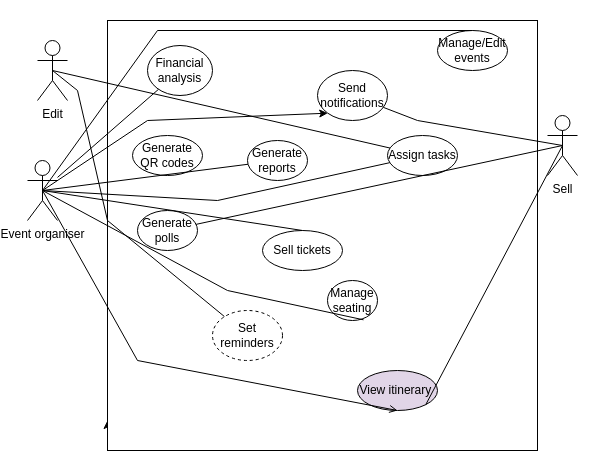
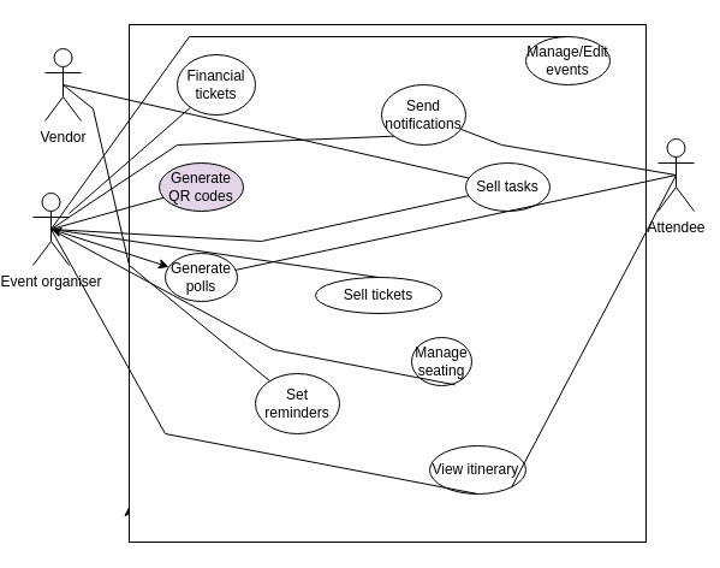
  <mxCell id="0" />
  <mxCell id="1" parent="0" />
- <mxCell id="2" value="Edit&lt;div&gt;&lt;br&gt;&lt;/div&gt;" style="shape=umlActor;verticalLabelPosition=bottom;verticalAlign=top;html=1;outlineConnect=0;" vertex="1" parent="1"><mxGeometry x="30" y="40" width="30" height="60" as="geometry" /></mxCell>
+ <mxCell id="2" value="Vendor&lt;div&gt;&lt;br&gt;&lt;/div&gt;" style="shape=umlActor;verticalLabelPosition=bottom;verticalAlign=top;html=1;outlineConnect=0;" vertex="1" parent="1"><mxGeometry x="30" y="40" width="30" height="60" as="geometry" /></mxCell>
  <mxCell id="3" value="Event organiser&lt;div&gt;&lt;br&gt;&lt;/div&gt;" style="shape=umlActor;verticalLabelPosition=bottom;verticalAlign=top;html=1;outlineConnect=0;" vertex="1" parent="1"><mxGeometry x="20" y="160" width="30" height="60" as="geometry" /></mxCell>
  <mxCell id="4" style="edgeStyle=orthogonalEdgeStyle;rounded=0;orthogonalLoop=1;jettySize=auto;html=1;exitX=0;exitY=1;exitDx=0;exitDy=0;" edge="1" parent="1" source="5"><mxGeometry relative="1" as="geometry"><mxPoint x="100" y="420" as="targetPoint" /></mxGeometry></mxCell>
  <mxCell id="5" value="" style="whiteSpace=wrap;html=1;aspect=fixed;" vertex="1" parent="1"><mxGeometry x="100" y="20" width="430" height="430" as="geometry" /></mxCell>
- <mxCell id="6" value="Sell&lt;div&gt;&lt;br&gt;&lt;/div&gt;" style="shape=umlActor;verticalLabelPosition=bottom;verticalAlign=top;html=1;outlineConnect=0;" vertex="1" parent="1"><mxGeometry x="540" y="115" width="30" height="60" as="geometry" /></mxCell>
- <mxCell id="7" value="Generate reports" style="ellipse;whiteSpace=wrap;html=1;" vertex="1" parent="1"><mxGeometry x="240" y="140" width="60" height="40" as="geometry" /></mxCell>
- <mxCell id="8" value="Financial analysis" style="ellipse;whiteSpace=wrap;html=1;" vertex="1" parent="1"><mxGeometry x="140" y="45" width="65" height="50" as="geometry" /></mxCell>
+ <mxCell id="6" value="Attendee&lt;div&gt;&lt;br&gt;&lt;/div&gt;" style="shape=umlActor;verticalLabelPosition=bottom;verticalAlign=top;html=1;outlineConnect=0;" vertex="1" parent="1"><mxGeometry x="540" y="115" width="30" height="60" as="geometry" /></mxCell>
+ <mxCell id="8" value="Financial tickets" style="ellipse;whiteSpace=wrap;html=1;" vertex="1" parent="1"><mxGeometry x="140" y="45" width="65" height="50" as="geometry" /></mxCell>
  <mxCell id="9" value="Send notifications" style="ellipse;whiteSpace=wrap;html=1;" vertex="1" parent="1"><mxGeometry x="310" y="70" width="70" height="50" as="geometry" /></mxCell>
  <mxCell id="10" value="Generate polls" style="ellipse;whiteSpace=wrap;html=1;" vertex="1" parent="1"><mxGeometry x="130" y="210" width="60" height="40" as="geometry" /></mxCell>
- <mxCell id="11" value="View itinerary&amp;nbsp;" style="ellipse;whiteSpace=wrap;html=1;fillColor=#e1d5e7;" vertex="1" parent="1"><mxGeometry x="350" y="370" width="80" height="40" as="geometry" /></mxCell>
- <mxCell id="12" value="Sell tickets" style="ellipse;whiteSpace=wrap;html=1;" vertex="1" parent="1"><mxGeometry x="255" y="230" width="80" height="40" as="geometry" /></mxCell>
- <mxCell id="13" value="Generate QR codes" style="ellipse;whiteSpace=wrap;html=1;" vertex="1" parent="1"><mxGeometry x="125" y="135" width="70" height="40" as="geometry" /></mxCell>
- <mxCell id="14" value="Manage seating" style="ellipse;whiteSpace=wrap;html=1;" vertex="1" parent="1"><mxGeometry x="320" y="280" width="50" height="40" as="geometry" /></mxCell>
+ <mxCell id="11" value="View itinerary&amp;nbsp;" style="ellipse;whiteSpace=wrap;html=1;" vertex="1" parent="1"><mxGeometry x="350" y="370" width="80" height="40" as="geometry" /></mxCell>
+ <mxCell id="12" value="Sell tickets" style="ellipse;whiteSpace=wrap;html=1;" vertex="1" parent="1"><mxGeometry x="255" y="230" width="105" height="30" as="geometry" /></mxCell>
+ <mxCell id="13" value="Generate QR codes" style="ellipse;whiteSpace=wrap;html=1;fillColor=#e1d5e7;" vertex="1" parent="1"><mxGeometry x="125" y="135" width="70" height="40" as="geometry" /></mxCell>
+ <mxCell id="14" value="Manage seating" style="ellipse;whiteSpace=wrap;html=1;" vertex="1" parent="1"><mxGeometry x="335" y="280" width="50" height="40" as="geometry" /></mxCell>
  <mxCell id="15" value="Manage/Edit events" style="ellipse;whiteSpace=wrap;html=1;" vertex="1" parent="1"><mxGeometry x="430" y="30" width="70" height="40" as="geometry" /></mxCell>
- <mxCell id="16" value="Assign tasks" style="ellipse;whiteSpace=wrap;html=1;" vertex="1" parent="1"><mxGeometry x="380" y="135" width="70" height="40" as="geometry" /></mxCell>
+ <mxCell id="16" value="Sell tasks" style="ellipse;whiteSpace=wrap;html=1;" vertex="1" parent="1"><mxGeometry x="380" y="135" width="70" height="40" as="geometry" /></mxCell>
  <mxCell id="17" value="" style="endArrow=none;html=1;rounded=0;entryX=0.5;entryY=0.5;entryDx=0;entryDy=0;entryPerimeter=0;" edge="1" parent="1" source="9" target="6"><mxGeometry width="50" height="50" relative="1" as="geometry"><mxPoint x="240" y="290" as="sourcePoint" /><mxPoint x="290" y="240" as="targetPoint" /><Array as="points"><mxPoint x="410" y="120" /></Array></mxGeometry></mxCell>
  <mxCell id="18" value="" style="endArrow=none;html=1;rounded=0;exitX=0.5;exitY=0.5;exitDx=0;exitDy=0;exitPerimeter=0;" edge="1" parent="1" source="6" target="10"><mxGeometry width="50" height="50" relative="1" as="geometry"><mxPoint x="240" y="290" as="sourcePoint" /><mxPoint x="290" y="240" as="targetPoint" /></mxGeometry></mxCell>
  <mxCell id="19" value="" style="endArrow=none;html=1;rounded=0;exitX=0.5;exitY=0.5;exitDx=0;exitDy=0;exitPerimeter=0;entryX=1;entryY=1;entryDx=0;entryDy=0;" edge="1" parent="1" source="6" target="11"><mxGeometry width="50" height="50" relative="1" as="geometry"><mxPoint x="240" y="290" as="sourcePoint" /><mxPoint x="290" y="240" as="targetPoint" /><Array as="points" /></mxGeometry></mxCell>
  <mxCell id="20" value="" style="endArrow=none;html=1;rounded=0;entryX=0.5;entryY=0.5;entryDx=0;entryDy=0;entryPerimeter=0;" edge="1" parent="1" source="16" target="2"><mxGeometry width="50" height="50" relative="1" as="geometry"><mxPoint x="240" y="290" as="sourcePoint" /><mxPoint x="290" y="240" as="targetPoint" /></mxGeometry></mxCell>
  <mxCell id="21" value="" style="endArrow=none;html=1;rounded=0;exitX=0.5;exitY=0.5;exitDx=0;exitDy=0;exitPerimeter=0;" edge="1" parent="1" source="2" target="22"><mxGeometry width="50" height="50" relative="1" as="geometry"><mxPoint x="240" y="290" as="sourcePoint" /><mxPoint x="290" y="240" as="targetPoint" /><Array as="points"><mxPoint x="70" y="90" /><mxPoint x="100" y="220" /></Array></mxGeometry></mxCell>
- <mxCell id="22" value="Set reminders" style="ellipse;whiteSpace=wrap;html=1;dashed=1;" vertex="1" parent="1"><mxGeometry x="205" y="310" width="70" height="50" as="geometry" /></mxCell>
- <mxCell id="23" value="" style="endArrow=classic;html=1;rounded=0;exitX=0.5;exitY=0.5;exitDx=0;exitDy=0;exitPerimeter=0;entryX=0;entryY=1;entryDx=0;entryDy=0;" edge="1" parent="1" source="3" target="9"><mxGeometry width="50" height="50" relative="1" as="geometry"><mxPoint x="240" y="290" as="sourcePoint" /><mxPoint x="290" y="240" as="targetPoint" /><Array as="points"><mxPoint x="140" y="120" /></Array></mxGeometry></mxCell>
- <mxCell id="25" value="" style="endArrow=open;html=1;rounded=0;exitX=0.5;exitY=0.5;exitDx=0;exitDy=0;exitPerimeter=0;entryX=0.5;entryY=1;entryDx=0;entryDy=0;" edge="1" parent="1" source="3" target="11"><mxGeometry width="50" height="50" relative="1" as="geometry"><mxPoint x="240" y="290" as="sourcePoint" /><mxPoint x="290" y="240" as="targetPoint" /><Array as="points"><mxPoint x="130" y="360" /></Array></mxGeometry></mxCell>
+ <mxCell id="22" value="Set reminders" style="ellipse;whiteSpace=wrap;html=1;" vertex="1" parent="1"><mxGeometry x="205" y="310" width="70" height="50" as="geometry" /></mxCell>
+ <mxCell id="23" value="" style="endArrow=none;html=1;rounded=0;exitX=0.5;exitY=0.5;exitDx=0;exitDy=0;exitPerimeter=0;entryX=0;entryY=1;entryDx=0;entryDy=0;" edge="1" parent="1" source="3" target="9"><mxGeometry width="50" height="50" relative="1" as="geometry"><mxPoint x="240" y="290" as="sourcePoint" /><mxPoint x="290" y="240" as="targetPoint" /><Array as="points"><mxPoint x="140" y="120" /></Array></mxGeometry></mxCell>
+ <mxCell id="24" value="" style="endArrow=classic;startArrow=classic;html=1;rounded=0;exitX=0.5;exitY=0.5;exitDx=0;exitDy=0;exitPerimeter=0;" edge="1" parent="1" source="3" target="10"><mxGeometry width="50" height="50" relative="1" as="geometry"><mxPoint x="240" y="290" as="sourcePoint" /><mxPoint x="290" y="240" as="targetPoint" /></mxGeometry></mxCell>
+ <mxCell id="25" value="" style="endArrow=none;html=1;rounded=0;exitX=0.5;exitY=0.5;exitDx=0;exitDy=0;exitPerimeter=0;entryX=0.5;entryY=1;entryDx=0;entryDy=0;" edge="1" parent="1" source="3" target="11"><mxGeometry width="50" height="50" relative="1" as="geometry"><mxPoint x="240" y="290" as="sourcePoint" /><mxPoint x="290" y="240" as="targetPoint" /><Array as="points"><mxPoint x="130" y="360" /></Array></mxGeometry></mxCell>
  <mxCell id="26" value="" style="endArrow=none;html=1;rounded=0;exitX=0.5;exitY=0.5;exitDx=0;exitDy=0;exitPerimeter=0;entryX=0.5;entryY=0;entryDx=0;entryDy=0;" edge="1" parent="1" source="3" target="12"><mxGeometry width="50" height="50" relative="1" as="geometry"><mxPoint x="240" y="290" as="sourcePoint" /><mxPoint x="290" y="240" as="targetPoint" /></mxGeometry></mxCell>
  <mxCell id="27" value="" style="endArrow=none;html=1;rounded=0;exitX=0.5;exitY=0.5;exitDx=0;exitDy=0;exitPerimeter=0;entryX=0.72;entryY=0.983;entryDx=0;entryDy=0;entryPerimeter=0;" edge="1" parent="1" source="3" target="14"><mxGeometry width="50" height="50" relative="1" as="geometry"><mxPoint x="240" y="290" as="sourcePoint" /><mxPoint x="290" y="240" as="targetPoint" /><Array as="points"><mxPoint x="220" y="290" /></Array></mxGeometry></mxCell>
+ <mxCell id="28" value="" style="endArrow=none;html=1;rounded=0;exitX=0.5;exitY=0.5;exitDx=0;exitDy=0;exitPerimeter=0;" edge="1" parent="1" source="3" target="13"><mxGeometry width="50" height="50" relative="1" as="geometry"><mxPoint x="240" y="290" as="sourcePoint" /><mxPoint x="290" y="240" as="targetPoint" /></mxGeometry></mxCell>
  <mxCell id="29" value="" style="endArrow=none;html=1;rounded=0;exitX=0.5;exitY=0.5;exitDx=0;exitDy=0;exitPerimeter=0;entryX=0.5;entryY=0;entryDx=0;entryDy=0;" edge="1" parent="1" source="3" target="15"><mxGeometry width="50" height="50" relative="1" as="geometry"><mxPoint x="240" y="290" as="sourcePoint" /><mxPoint x="290" y="240" as="targetPoint" /><Array as="points"><mxPoint x="150" y="30" /></Array></mxGeometry></mxCell>
  <mxCell id="30" value="" style="endArrow=none;html=1;rounded=0;exitX=0.5;exitY=0.5;exitDx=0;exitDy=0;exitPerimeter=0;" edge="1" parent="1" source="3" target="16"><mxGeometry width="50" height="50" relative="1" as="geometry"><mxPoint x="240" y="290" as="sourcePoint" /><mxPoint x="290" y="240" as="targetPoint" /><Array as="points"><mxPoint x="210" y="200" /></Array></mxGeometry></mxCell>
- <mxCell id="31" value="" style="endArrow=none;html=1;rounded=0;exitX=0.5;exitY=0.5;exitDx=0;exitDy=0;exitPerimeter=0;" edge="1" parent="1" source="3" target="7"><mxGeometry width="50" height="50" relative="1" as="geometry"><mxPoint x="240" y="290" as="sourcePoint" /><mxPoint x="290" y="240" as="targetPoint" /></mxGeometry></mxCell>
  <mxCell id="32" value="" style="endArrow=none;html=1;rounded=0;" edge="1" parent="1" source="3" target="8"><mxGeometry width="50" height="50" relative="1" as="geometry"><mxPoint x="240" y="290" as="sourcePoint" /><mxPoint x="290" y="240" as="targetPoint" /></mxGeometry></mxCell>
